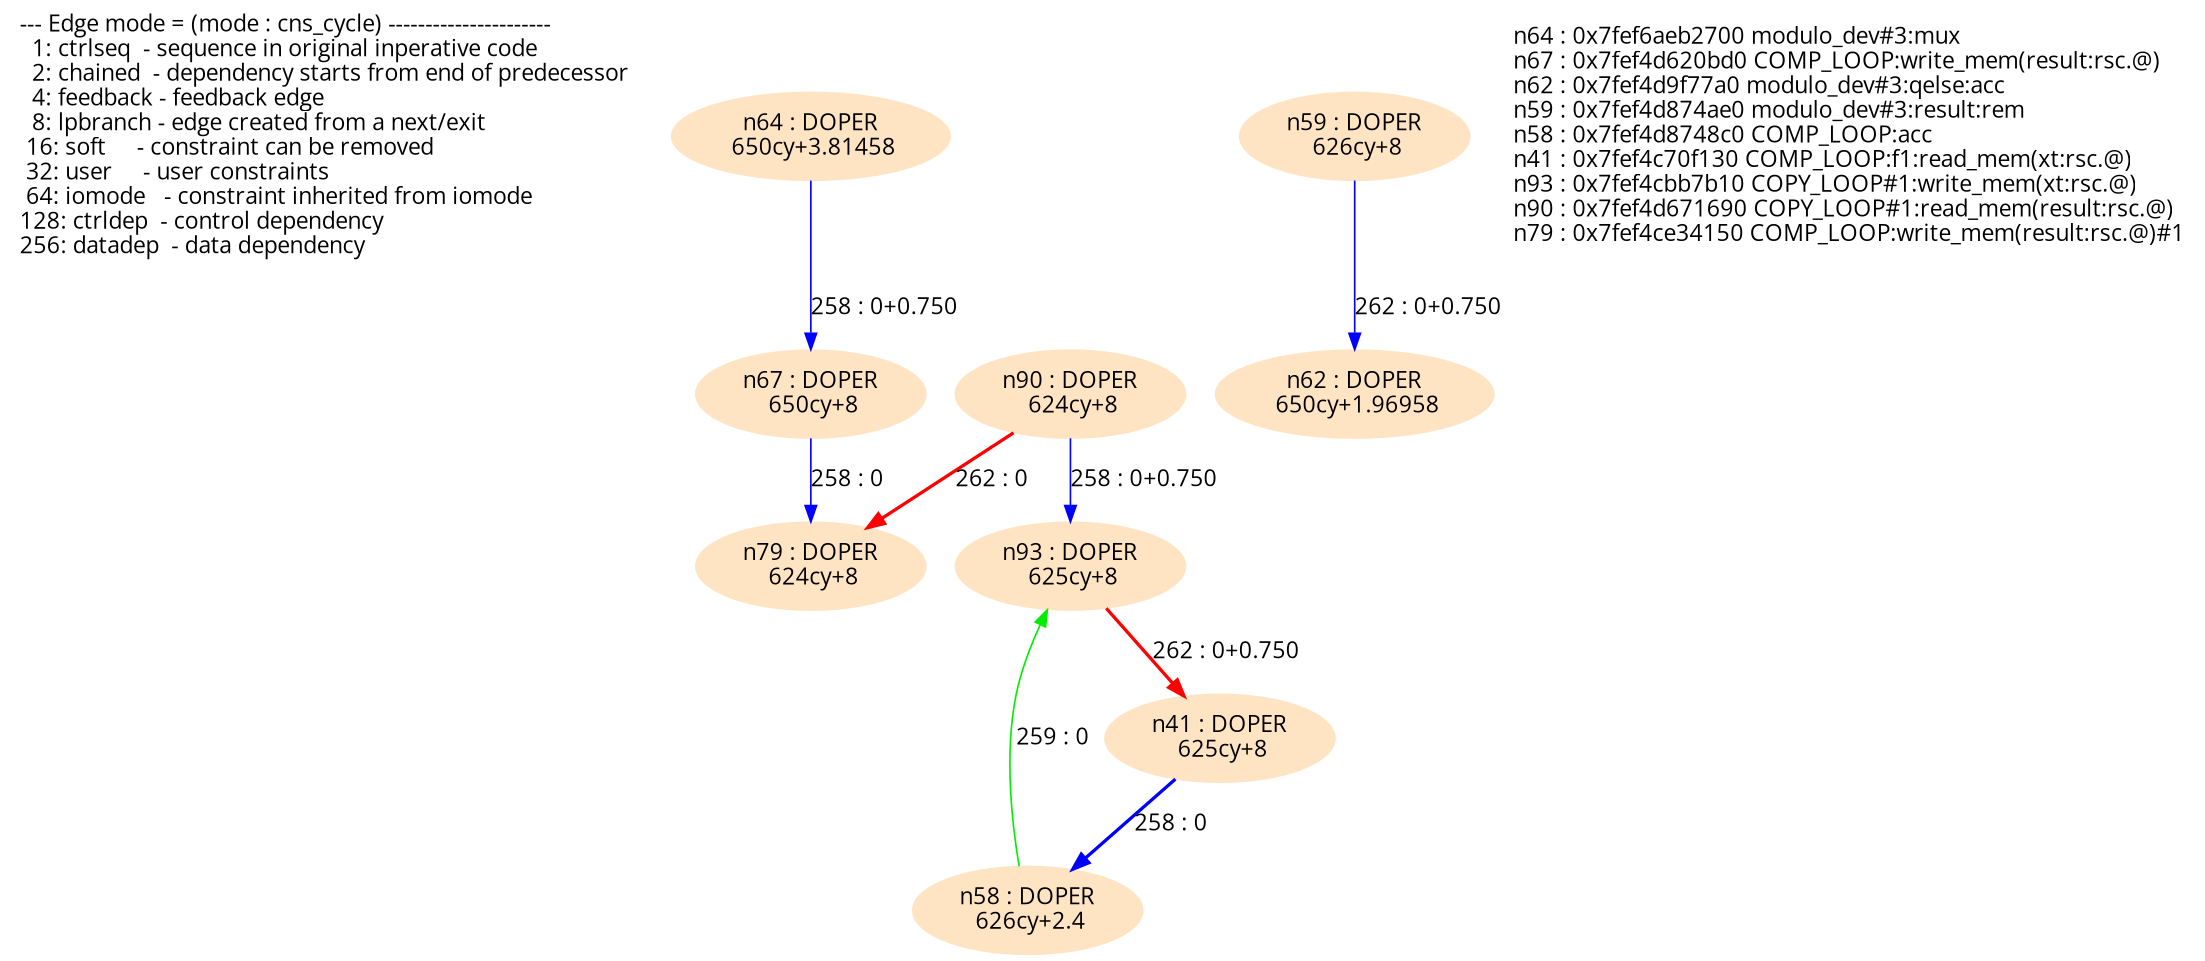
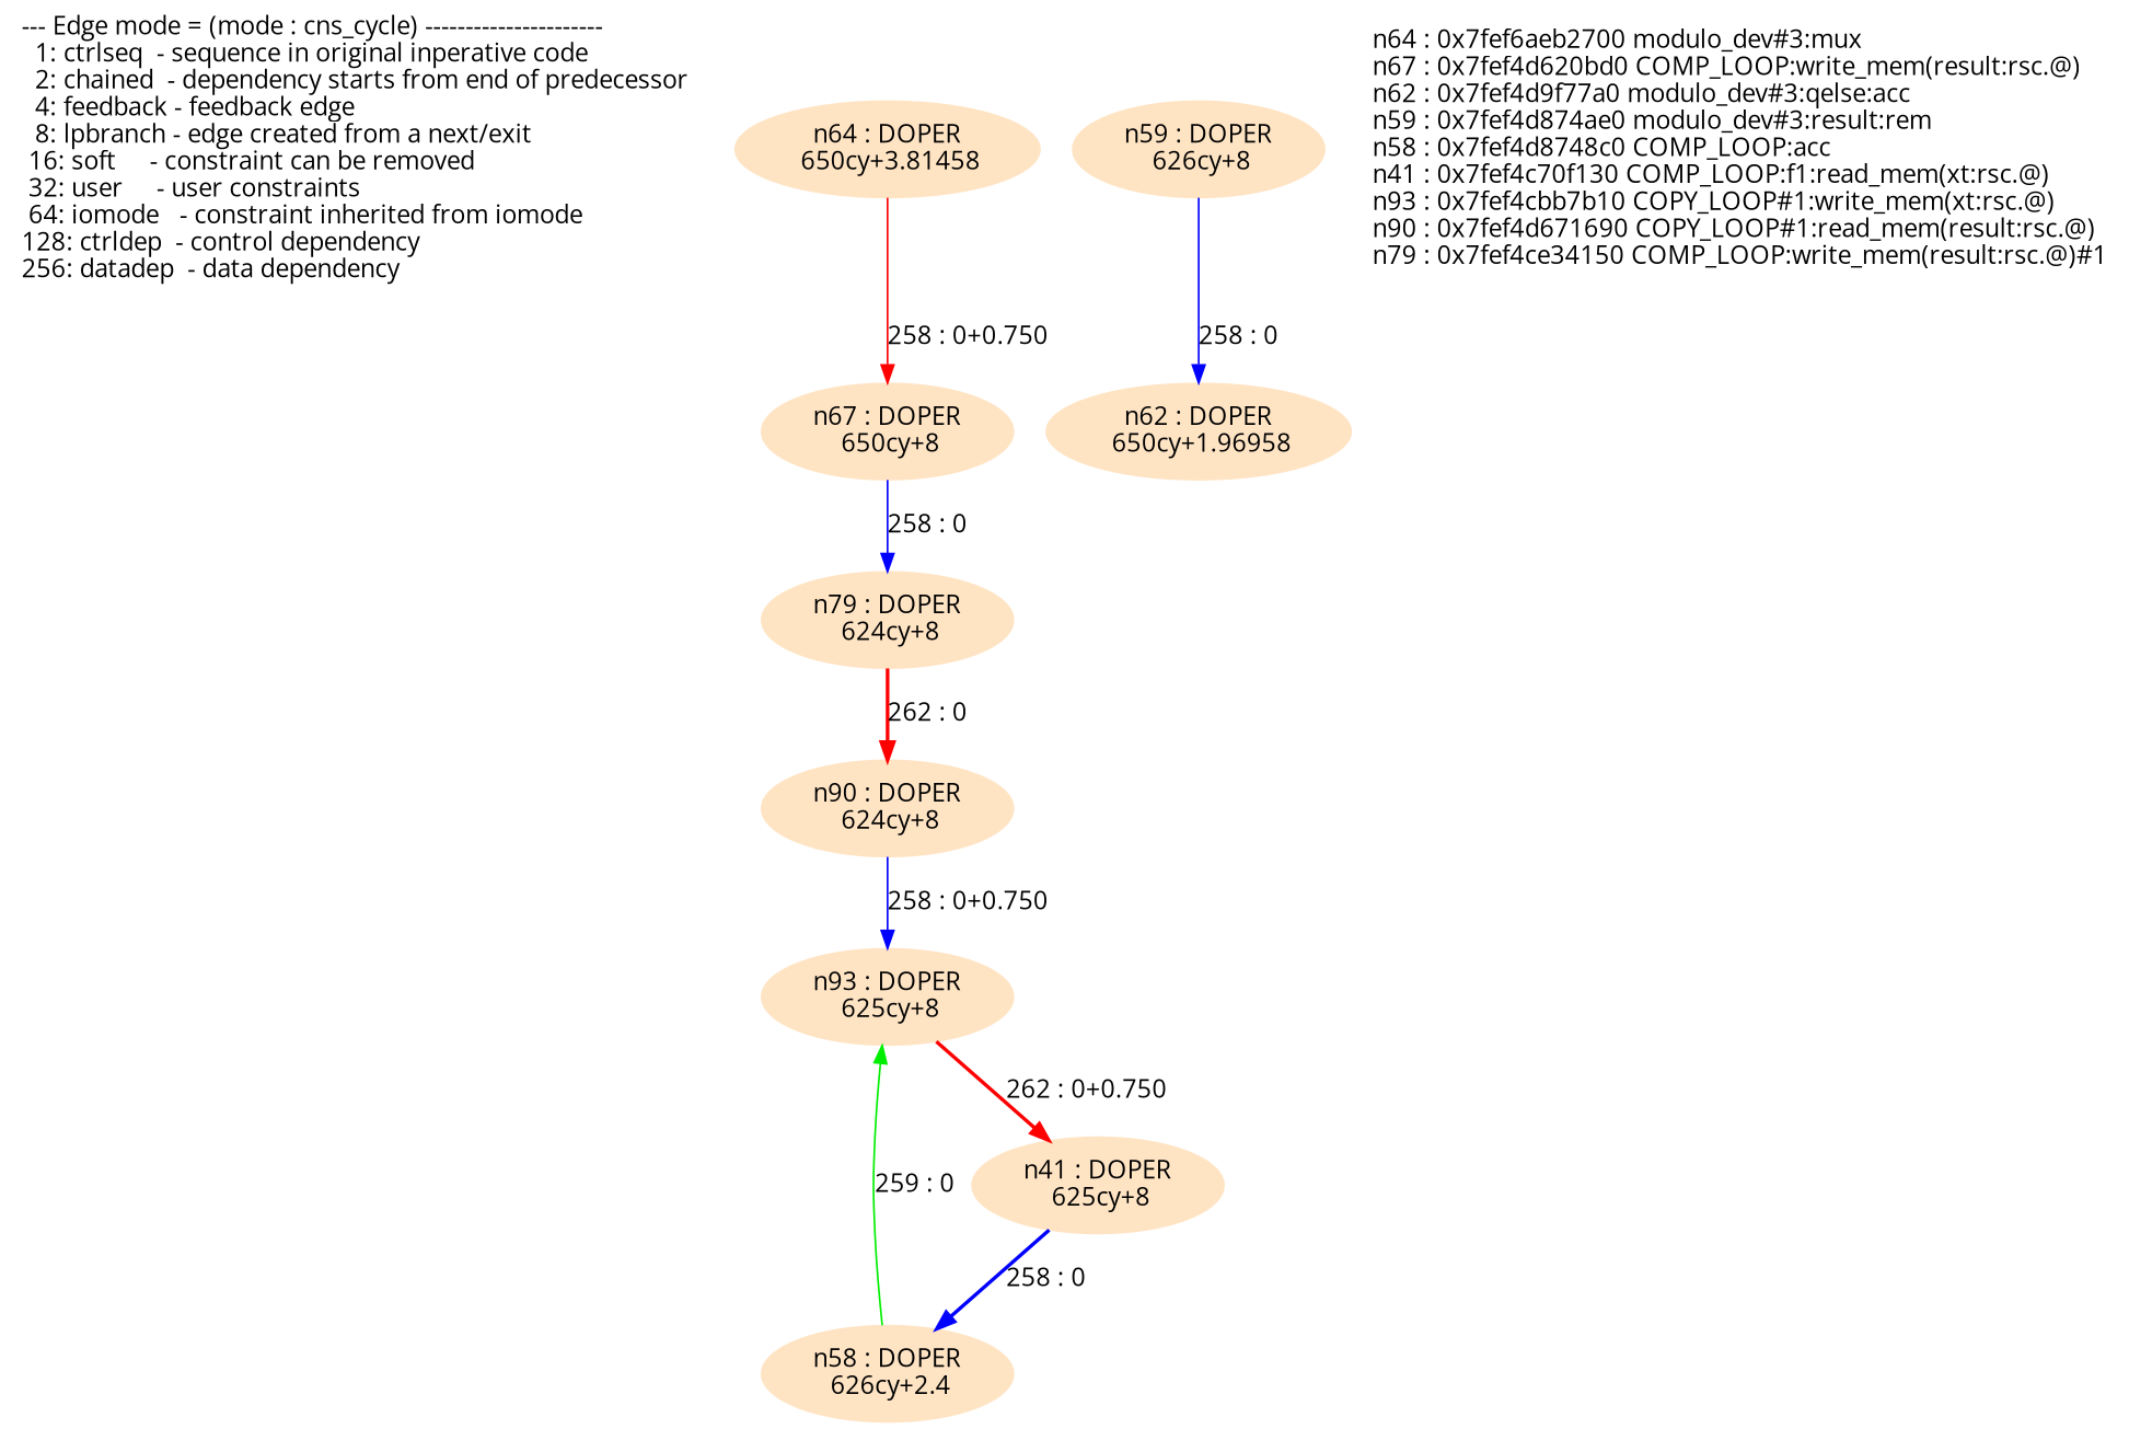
  digraph {
    fontname="Open Sans"
    node [fontname="Open Sans" shape=ellipse color=bisque style=filled]
    edge [color=blue fontname="Open Sans"]
    n1 [label="--- Edge mode = (mode : cns_cycle) ----------------------\l  1: ctrlseq  - sequence in original inperative code     \l  2: chained  - dependency starts from end of predecessor\l  4: feedback - feedback edge                            \l  8: lpbranch - edge created from a next/exit            \l 16: soft     - constraint can be removed                \l 32: user     - user constraints                         \l 64: iomode   - constraint inherited from iomode         \l128: ctrldep  - control dependency                       \l256: datadep  - data dependency                          \l" labeljust=left shape=none color="" style=""]
    n2 [label="n64 : DOPER\n 650cy+3.81458\n"]
    n3 [label="n67 : DOPER\n 650cy+8\n"]
    n4 [label="n79 : DOPER\n 624cy+8\n"]
    n5 [label="n90 : DOPER\n 624cy+8\n"]
    n6 [label="n62 : DOPER\n 650cy+1.96958\n"]
    n7 [label="n59 : DOPER\n 626cy+8\n"]
    n8 [label="n58 : DOPER\n 626cy+2.4\n"]
    n9 [label="n93 : DOPER\n 625cy+8\n"]
    n10 [label="n41 : DOPER\n 625cy+8\n"]
    n11 [label="n64 : 0x7fef6aeb2700 modulo_dev#3:mux\ln67 : 0x7fef4d620bd0 COMP_LOOP:write_mem(result:rsc.@)\ln62 : 0x7fef4d9f77a0 modulo_dev#3:qelse:acc\ln59 : 0x7fef4d874ae0 modulo_dev#3:result:rem\ln58 : 0x7fef4d8748c0 COMP_LOOP:acc\ln41 : 0x7fef4c70f130 COMP_LOOP:f1:read_mem(xt:rsc.@)\ln93 : 0x7fef4cbb7b10 COPY_LOOP#1:write_mem(xt:rsc.@)\ln90 : 0x7fef4d671690 COPY_LOOP#1:read_mem(result:rsc.@)\ln79 : 0x7fef4ce34150 COMP_LOOP:write_mem(result:rsc.@)#1\l" labeljust=left shape=none color="" style=""]
-   n2 -> n3 [label="258 : 0+0.750"]
+   n2 -> n3 [color=red label="258 : 0+0.750"]
    n3 -> n4 [label="258 : 0"]
-   n5 -> n4 [color=red label="262 : 0" style=bold]
+   n4 -> n5 [color=red label="262 : 0" style=bold]
    n5 -> n9 [label="258 : 0+0.750"]
-   n7 -> n6 [label="262 : 0+0.750"]
+   n7 -> n6 [label="258 : 0"]
    n8 -> n9 [color=green2 label="259 : 0"]
    n9 -> n10 [color=red label="262 : 0+0.750" style=bold]
    n10 -> n8 [label="258 : 0" style=bold]
  }
